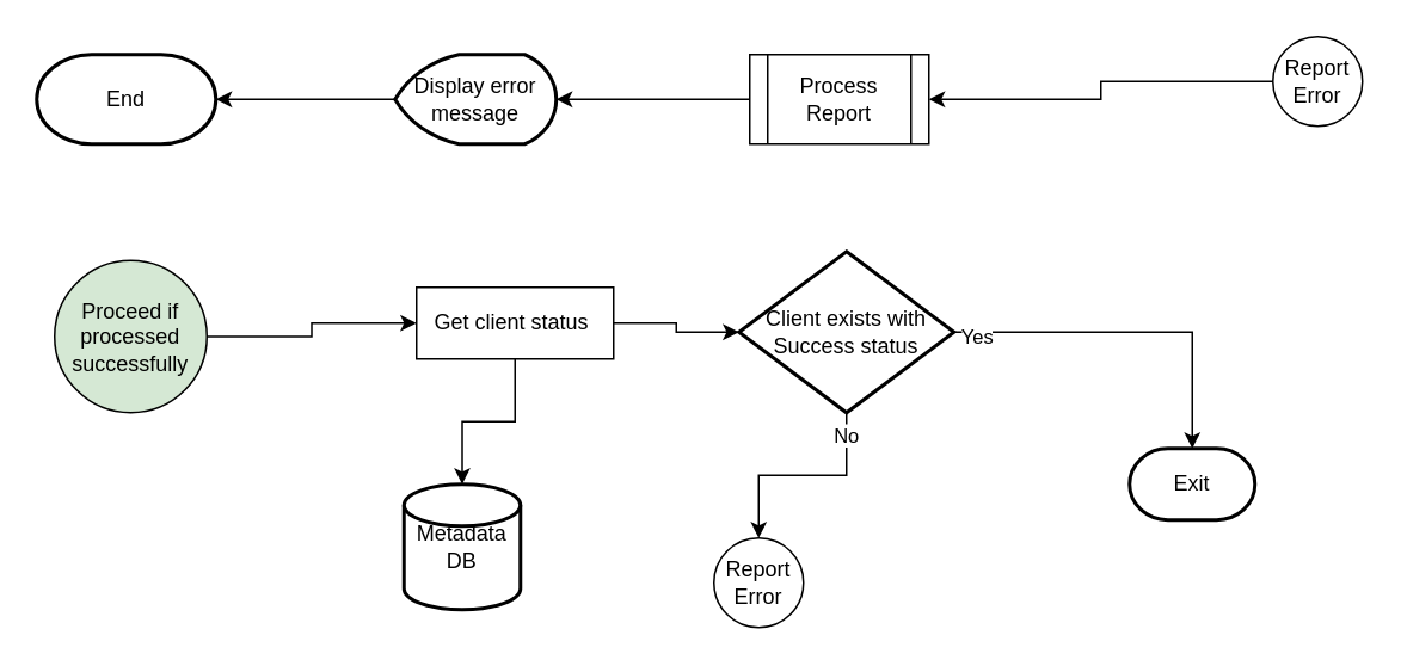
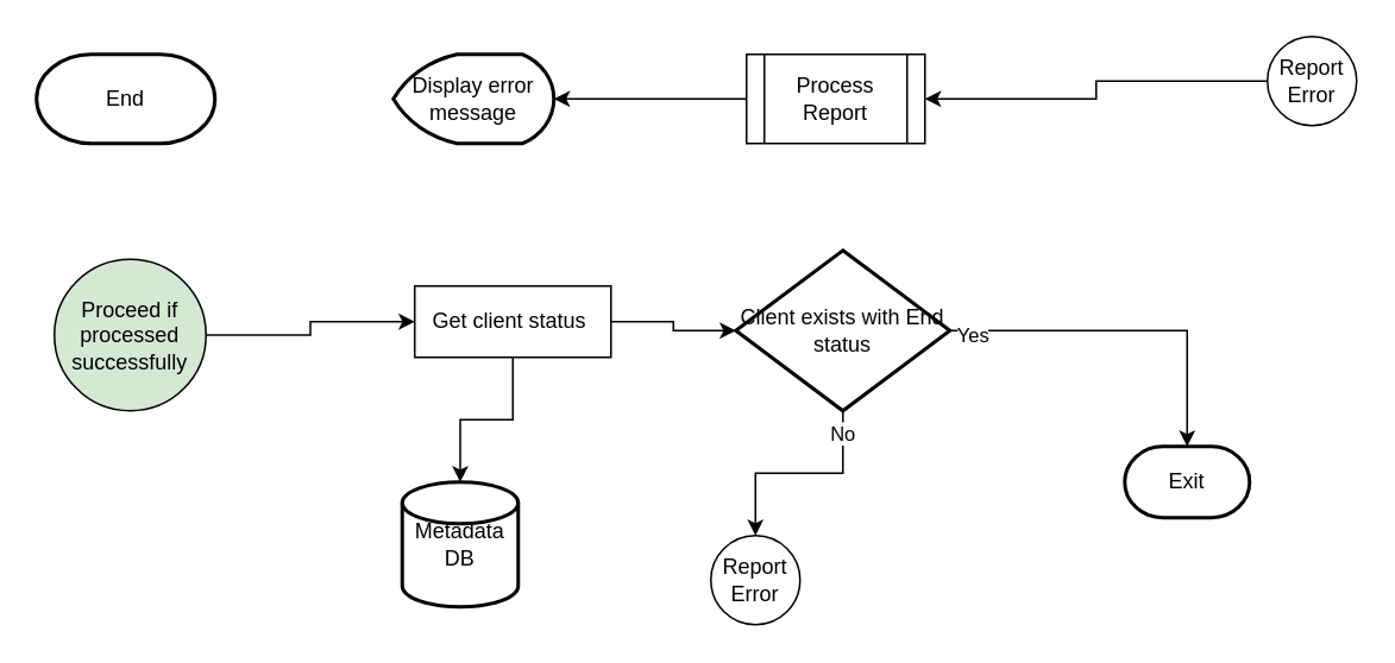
  <mxCell id="0" />
  <mxCell id="1" parent="0" />
- <mxCell id="2" style="edgeStyle=orthogonalEdgeStyle;rounded=0;orthogonalLoop=1;jettySize=auto;html=1;" edge="1" parent="1" source="3" target="4"><mxGeometry relative="1" as="geometry" /></mxCell>
  <mxCell id="3" value="Display error&lt;br&gt;message" style="strokeWidth=2;html=1;shape=mxgraph.flowchart.display;whiteSpace=wrap;" vertex="1" parent="1"><mxGeometry x="220" y="30" width="90" height="50" as="geometry" /></mxCell>
  <mxCell id="4" value="End" style="strokeWidth=2;html=1;shape=mxgraph.flowchart.terminator;whiteSpace=wrap;" vertex="1" parent="1"><mxGeometry x="20" y="30" width="100" height="50" as="geometry" /></mxCell>
  <mxCell id="5" style="edgeStyle=orthogonalEdgeStyle;rounded=0;orthogonalLoop=1;jettySize=auto;html=1;" edge="1" parent="1" source="6" target="3"><mxGeometry relative="1" as="geometry"><mxPoint x="805" y="-160" as="sourcePoint" /></mxGeometry></mxCell>
  <mxCell id="6" value="Process Report" style="shape=process;whiteSpace=wrap;html=1;backgroundOutline=1;" vertex="1" parent="1"><mxGeometry x="418" y="30" width="100" height="50" as="geometry" /></mxCell>
  <mxCell id="7" style="edgeStyle=orthogonalEdgeStyle;rounded=0;orthogonalLoop=1;jettySize=auto;html=1;" edge="1" parent="1" source="8" target="6"><mxGeometry relative="1" as="geometry" /></mxCell>
  <mxCell id="8" value="Report Error" style="ellipse;whiteSpace=wrap;html=1;aspect=fixed;" vertex="1" parent="1"><mxGeometry x="710" y="20" width="50" height="50" as="geometry" /></mxCell>
  <mxCell id="9" style="edgeStyle=orthogonalEdgeStyle;rounded=0;orthogonalLoop=1;jettySize=auto;html=1;" edge="1" parent="1" source="10" target="18"><mxGeometry relative="1" as="geometry" /></mxCell>
  <mxCell id="10" value="Proceed if&lt;br&gt;processed successfully" style="ellipse;whiteSpace=wrap;html=1;aspect=fixed;fillColor=#d5e8d4;" vertex="1" parent="1"><mxGeometry x="30" y="145" width="85" height="85" as="geometry" /></mxCell>
  <mxCell id="11" style="edgeStyle=orthogonalEdgeStyle;rounded=0;orthogonalLoop=1;jettySize=auto;html=1;" edge="1" parent="1" source="15" target="20"><mxGeometry relative="1" as="geometry"><mxPoint x="196" y="400" as="targetPoint" /><Array as="points" /></mxGeometry></mxCell>
  <mxCell id="12" value="No" style="edgeLabel;html=1;align=center;verticalAlign=middle;resizable=0;points=[];" vertex="1" connectable="0" parent="11"><mxGeometry x="-0.801" y="-1" relative="1" as="geometry"><mxPoint as="offset" /></mxGeometry></mxCell>
  <mxCell id="13" style="edgeStyle=orthogonalEdgeStyle;rounded=0;orthogonalLoop=1;jettySize=auto;html=1;" edge="1" parent="1" source="15" target="21"><mxGeometry relative="1" as="geometry"><mxPoint x="660" y="240" as="targetPoint" /></mxGeometry></mxCell>
  <mxCell id="14" value="Yes" style="edgeLabel;html=1;align=center;verticalAlign=middle;resizable=0;points=[];" vertex="1" connectable="0" parent="13"><mxGeometry x="-0.891" y="-2" relative="1" as="geometry"><mxPoint x="1" as="offset" /></mxGeometry></mxCell>
- <mxCell id="15" value="Client exists with Success status" style="strokeWidth=2;html=1;shape=mxgraph.flowchart.decision;whiteSpace=wrap;" vertex="1" parent="1"><mxGeometry x="412" y="140" width="120" height="90" as="geometry" /></mxCell>
+ <mxCell id="15" value="Client exists with End status" style="strokeWidth=2;html=1;shape=mxgraph.flowchart.decision;whiteSpace=wrap;" vertex="1" parent="1"><mxGeometry x="412" y="140" width="120" height="90" as="geometry" /></mxCell>
  <mxCell id="16" style="edgeStyle=orthogonalEdgeStyle;rounded=0;orthogonalLoop=1;jettySize=auto;html=1;" edge="1" parent="1" source="18" target="15"><mxGeometry relative="1" as="geometry" /></mxCell>
  <mxCell id="17" style="edgeStyle=orthogonalEdgeStyle;rounded=0;orthogonalLoop=1;jettySize=auto;html=1;" edge="1" parent="1" source="18" target="19"><mxGeometry relative="1" as="geometry" /></mxCell>
  <mxCell id="18" value="Get client status&amp;nbsp;" style="rounded=0;whiteSpace=wrap;html=1;" vertex="1" parent="1"><mxGeometry x="232" y="160" width="110" height="40" as="geometry" /></mxCell>
  <mxCell id="19" value="Metadata&lt;br&gt;DB" style="strokeWidth=2;html=1;shape=mxgraph.flowchart.database;whiteSpace=wrap;" vertex="1" parent="1"><mxGeometry x="225" y="270" width="65" height="70" as="geometry" /></mxCell>
  <mxCell id="20" value="Report Error" style="ellipse;whiteSpace=wrap;html=1;aspect=fixed;" vertex="1" parent="1"><mxGeometry x="398" y="300" width="50" height="50" as="geometry" /></mxCell>
  <mxCell id="21" value="Exit" style="strokeWidth=2;html=1;shape=mxgraph.flowchart.terminator;whiteSpace=wrap;" vertex="1" parent="1"><mxGeometry x="630" y="250" width="70" height="40" as="geometry" /></mxCell>
